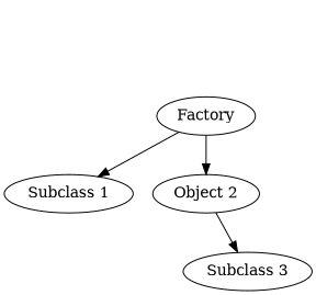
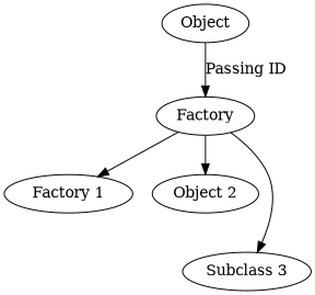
  digraph {
    rankdir=TB
+   Object
    Factory
-   "Subclass 1"
+   "Subclass 1" [label="Factory 1"]
    n4 [label="Object 2"]
    "Subclass 3"
+   Object -> Factory [label="Passing ID"]
    Factory -> "Subclass 1"
    Factory -> n4
-   n4 -> "Subclass 3"
+   Factory -> "Subclass 3"
  }
